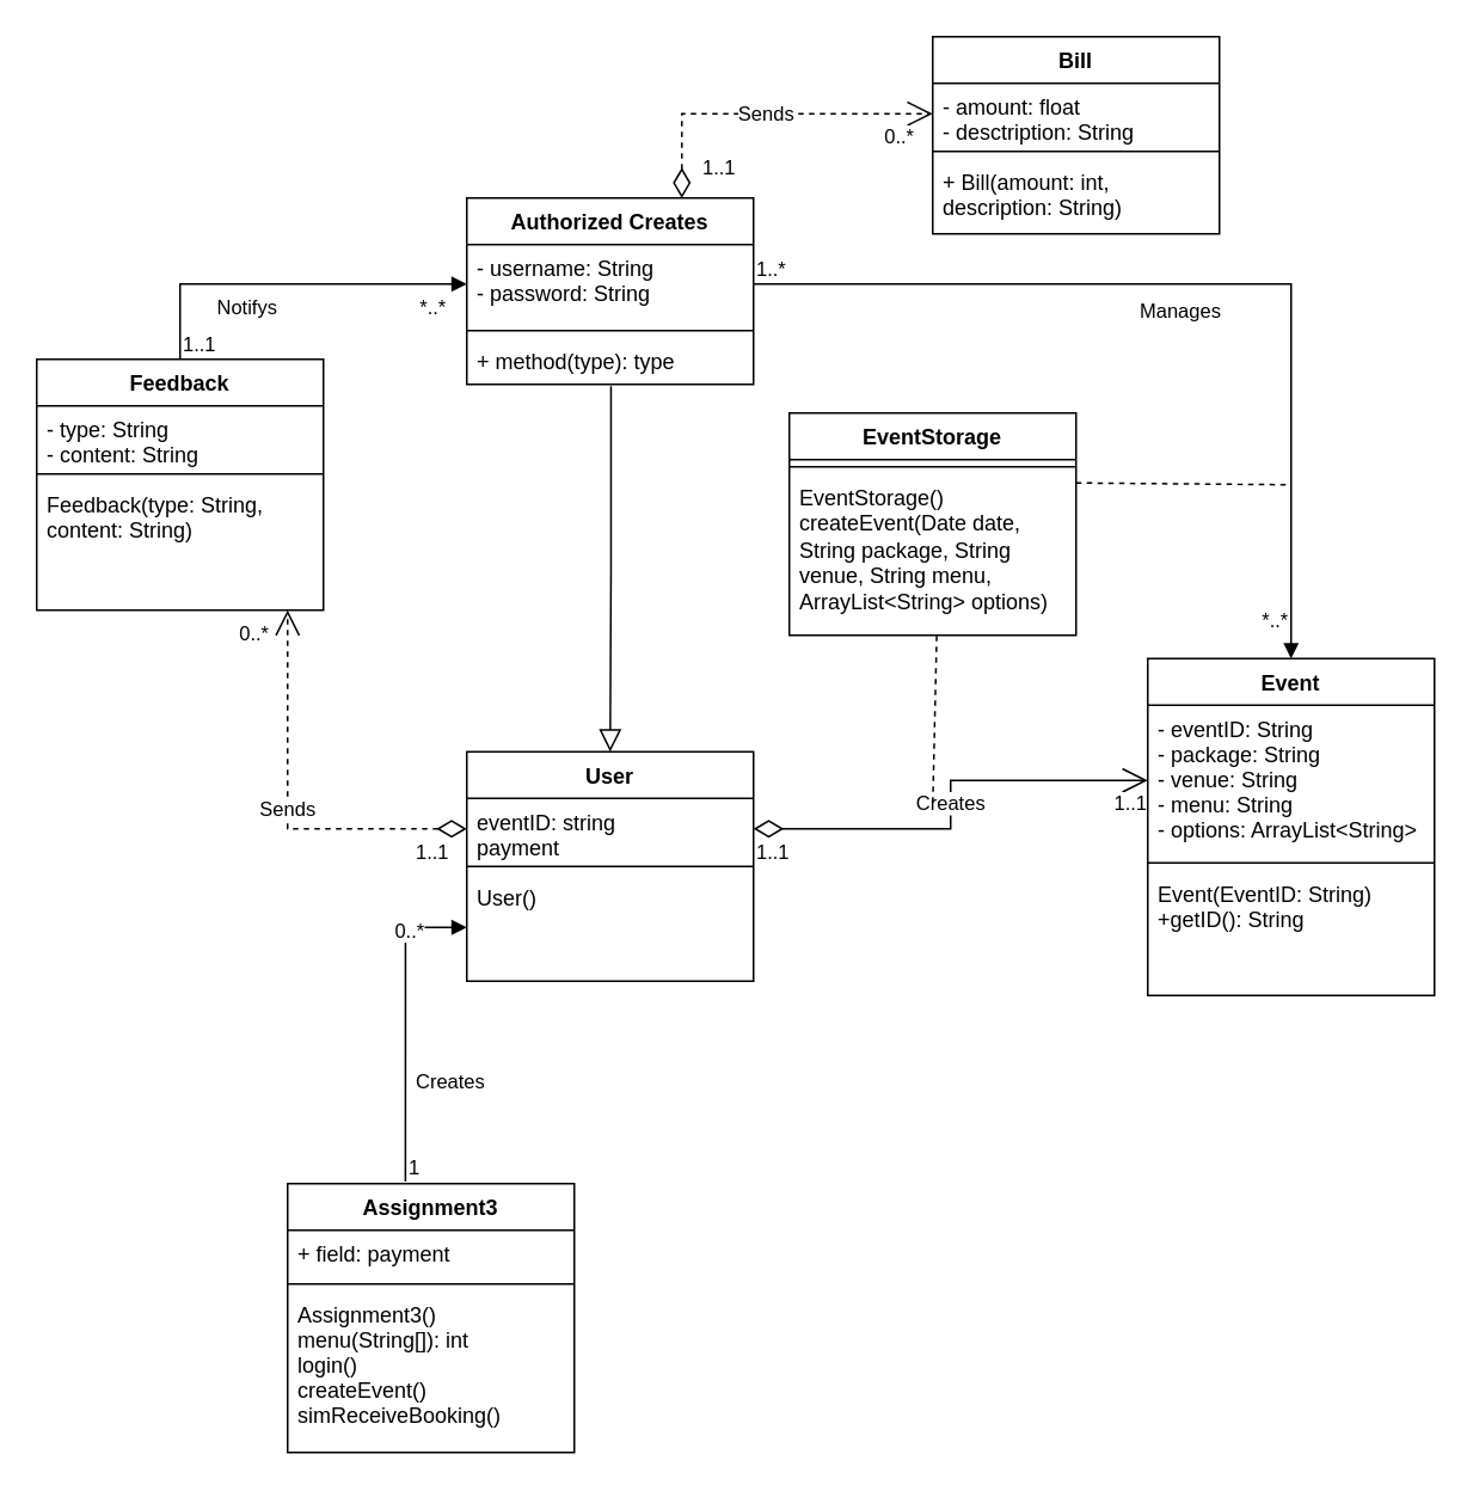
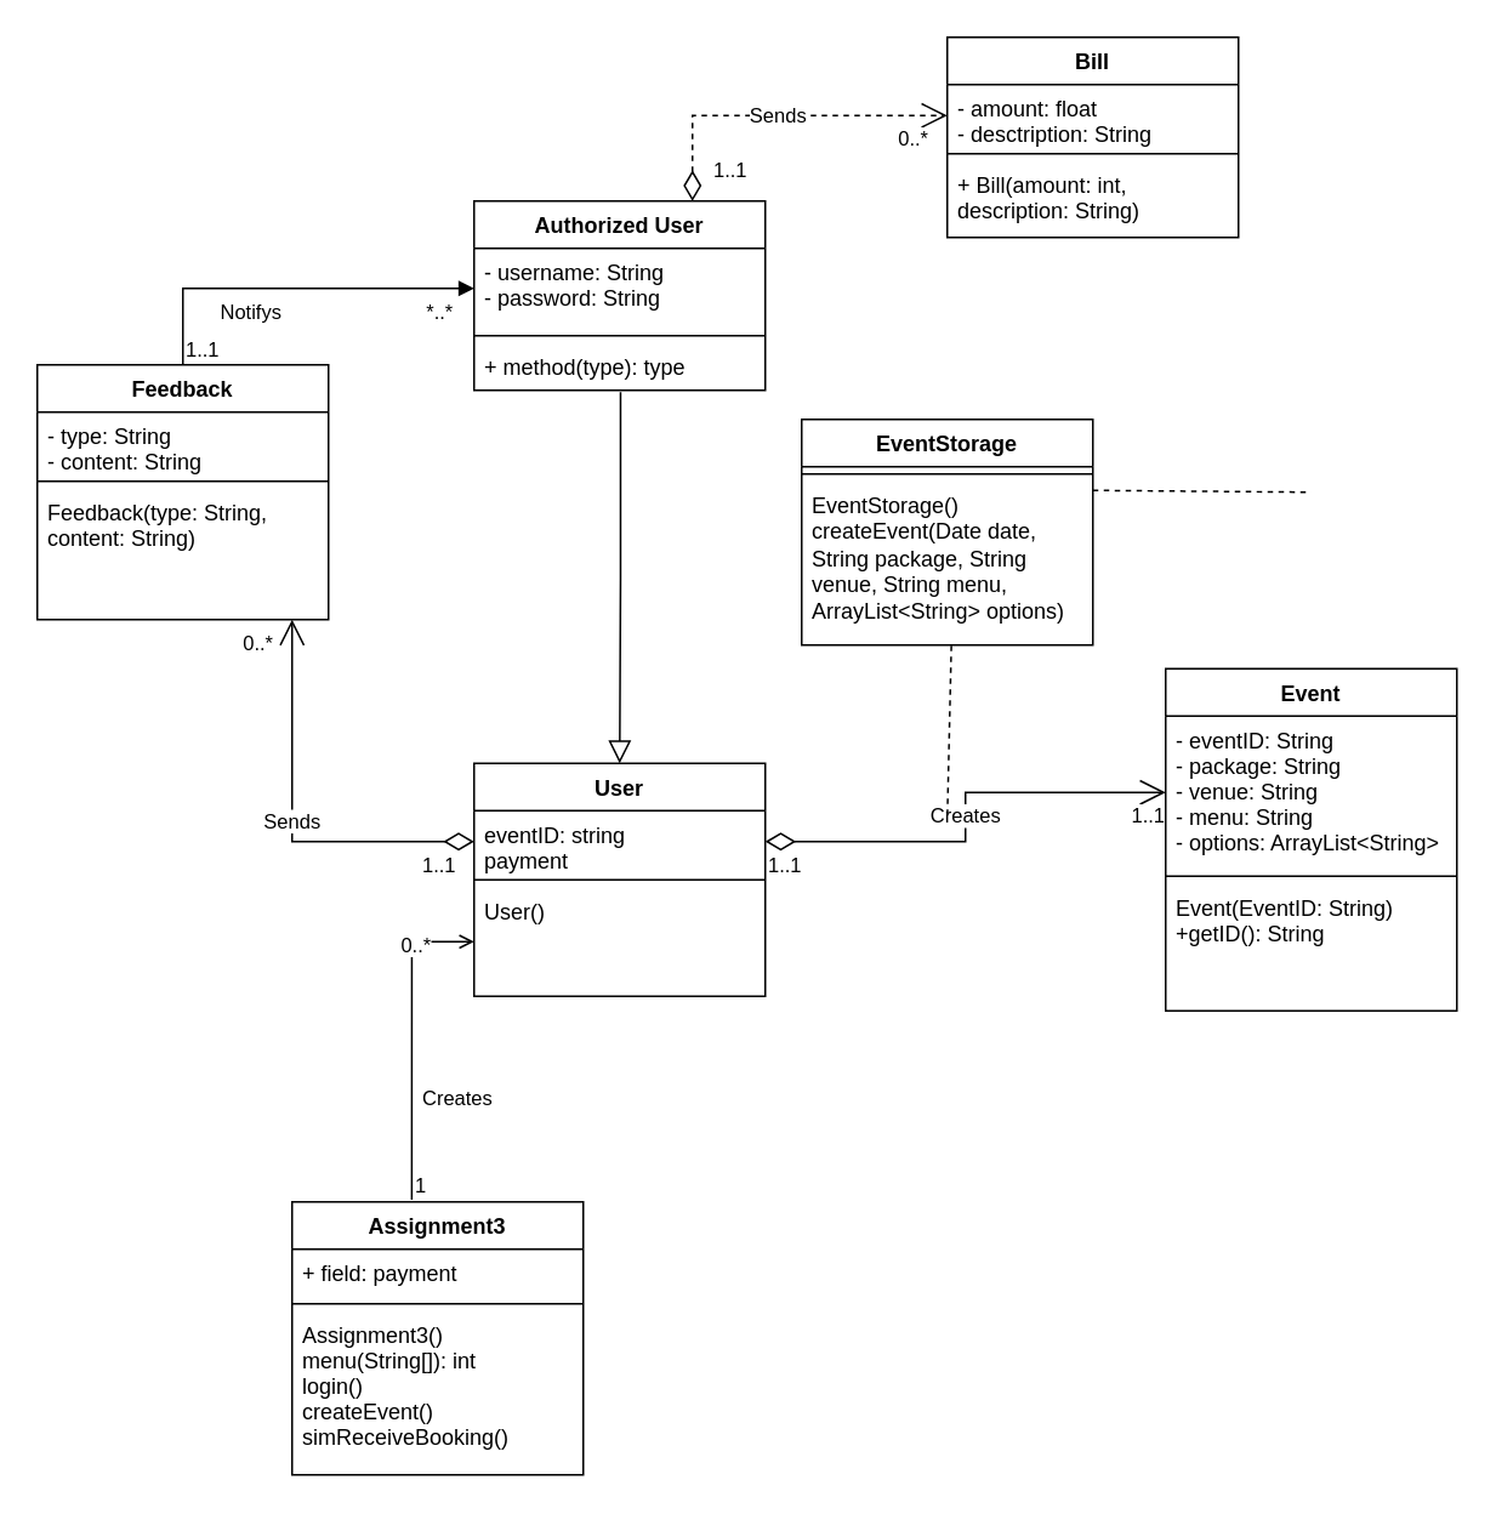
  <mxCell id="0" />
  <mxCell id="1" parent="0" />
  <mxCell id="2" value="User" style="swimlane;fontStyle=1;align=center;verticalAlign=top;childLayout=stackLayout;horizontal=1;startSize=26;horizontalStack=0;resizeParent=1;resizeParentMax=0;resizeLast=0;collapsible=1;marginBottom=0;" parent="1" vertex="1"><mxGeometry x="260" y="419" width="160" height="128" as="geometry" /></mxCell>
  <mxCell id="3" value="eventID: string&#10;payment" style="text;strokeColor=none;fillColor=none;align=left;verticalAlign=top;spacingLeft=4;spacingRight=4;overflow=hidden;rotatable=0;points=[[0,0.5],[1,0.5]];portConstraint=eastwest;" parent="2" vertex="1"><mxGeometry y="26" width="160" height="34" as="geometry" /></mxCell>
  <mxCell id="4" value="" style="line;strokeWidth=1;fillColor=none;align=left;verticalAlign=middle;spacingTop=-1;spacingLeft=3;spacingRight=3;rotatable=0;labelPosition=right;points=[];portConstraint=eastwest;strokeColor=inherit;" parent="2" vertex="1"><mxGeometry y="60" width="160" height="8" as="geometry" /></mxCell>
  <mxCell id="5" value="User()" style="text;strokeColor=none;fillColor=none;align=left;verticalAlign=top;spacingLeft=4;spacingRight=4;overflow=hidden;rotatable=0;points=[[0,0.5],[1,0.5]];portConstraint=eastwest;" parent="2" vertex="1"><mxGeometry y="68" width="160" height="60" as="geometry" /></mxCell>
- <mxCell id="6" value="Authorized Creates" style="swimlane;fontStyle=1;align=center;verticalAlign=top;childLayout=stackLayout;horizontal=1;startSize=26;horizontalStack=0;resizeParent=1;resizeParentMax=0;resizeLast=0;collapsible=1;marginBottom=0;" parent="1" vertex="1"><mxGeometry x="260" y="110" width="160" height="104" as="geometry" /></mxCell>
+ <mxCell id="6" value="Authorized User" style="swimlane;fontStyle=1;align=center;verticalAlign=top;childLayout=stackLayout;horizontal=1;startSize=26;horizontalStack=0;resizeParent=1;resizeParentMax=0;resizeLast=0;collapsible=1;marginBottom=0;" parent="1" vertex="1"><mxGeometry x="260" y="110" width="160" height="104" as="geometry" /></mxCell>
  <mxCell id="7" value="- username: String&#10;- password: String" style="text;strokeColor=none;fillColor=none;align=left;verticalAlign=top;spacingLeft=4;spacingRight=4;overflow=hidden;rotatable=0;points=[[0,0.5],[1,0.5]];portConstraint=eastwest;" parent="6" vertex="1"><mxGeometry y="26" width="160" height="44" as="geometry" /></mxCell>
  <mxCell id="8" value="" style="line;strokeWidth=1;fillColor=none;align=left;verticalAlign=middle;spacingTop=-1;spacingLeft=3;spacingRight=3;rotatable=0;labelPosition=right;points=[];portConstraint=eastwest;strokeColor=inherit;" parent="6" vertex="1"><mxGeometry y="70" width="160" height="8" as="geometry" /></mxCell>
  <mxCell id="9" value="+ method(type): type" style="text;strokeColor=none;fillColor=none;align=left;verticalAlign=top;spacingLeft=4;spacingRight=4;overflow=hidden;rotatable=0;points=[[0,0.5],[1,0.5]];portConstraint=eastwest;" parent="6" vertex="1"><mxGeometry y="78" width="160" height="26" as="geometry" /></mxCell>
  <mxCell id="10" value="Event" style="swimlane;fontStyle=1;align=center;verticalAlign=top;childLayout=stackLayout;horizontal=1;startSize=26;horizontalStack=0;resizeParent=1;resizeParentMax=0;resizeLast=0;collapsible=1;marginBottom=0;" parent="1" vertex="1"><mxGeometry x="640" y="367" width="160" height="188" as="geometry" /></mxCell>
  <mxCell id="11" value="- eventID: String&#10;- package: String&#10;- venue: String&#10;- menu: String&#10;- options: ArrayList&lt;String&gt;" style="text;strokeColor=none;fillColor=none;align=left;verticalAlign=top;spacingLeft=4;spacingRight=4;overflow=hidden;rotatable=0;points=[[0,0.5],[1,0.5]];portConstraint=eastwest;" parent="10" vertex="1"><mxGeometry y="26" width="160" height="84" as="geometry" /></mxCell>
  <mxCell id="12" value="" style="line;strokeWidth=1;fillColor=none;align=left;verticalAlign=middle;spacingTop=-1;spacingLeft=3;spacingRight=3;rotatable=0;labelPosition=right;points=[];portConstraint=eastwest;strokeColor=inherit;" parent="10" vertex="1"><mxGeometry y="110" width="160" height="8" as="geometry" /></mxCell>
  <mxCell id="13" value="Event(EventID: String)&#10;+getID(): String" style="text;strokeColor=none;fillColor=none;align=left;verticalAlign=top;spacingLeft=4;spacingRight=4;overflow=hidden;rotatable=0;points=[[0,0.5],[1,0.5]];portConstraint=eastwest;" parent="10" vertex="1"><mxGeometry y="118" width="160" height="70" as="geometry" /></mxCell>
  <mxCell id="14" value="Creates" style="endArrow=open;html=1;endSize=12;startArrow=diamondThin;startSize=14;startFill=0;edgeStyle=orthogonalEdgeStyle;rounded=0;exitX=1;exitY=0.5;exitDx=0;exitDy=0;entryX=0;entryY=0.5;entryDx=0;entryDy=0;" parent="1" source="3" target="11" edge="1"><mxGeometry relative="1" as="geometry"><mxPoint x="450" y="490" as="sourcePoint" /><mxPoint x="610" y="490" as="targetPoint" /></mxGeometry></mxCell>
  <mxCell id="15" value="1..1" style="edgeLabel;resizable=0;html=1;align=left;verticalAlign=top;" parent="14" connectable="0" vertex="1"><mxGeometry x="-1" relative="1" as="geometry" /></mxCell>
  <mxCell id="16" value="1..1" style="edgeLabel;resizable=0;html=1;align=right;verticalAlign=top;" parent="14" connectable="0" vertex="1"><mxGeometry x="1" relative="1" as="geometry" /></mxCell>
  <mxCell id="17" value="" style="endArrow=block;endSize=10;endFill=0;shadow=0;strokeWidth=1;rounded=0;edgeStyle=elbowEdgeStyle;elbow=vertical;entryX=0.5;entryY=0;entryDx=0;entryDy=0;exitX=0.503;exitY=1.038;exitDx=0;exitDy=0;exitPerimeter=0;" parent="1" source="9" target="2" edge="1"><mxGeometry width="160" relative="1" as="geometry"><mxPoint x="340" y="250" as="sourcePoint" /><mxPoint x="440" y="200" as="targetPoint" /></mxGeometry></mxCell>
- <mxCell id="18" value="Manages" style="endArrow=block;endFill=1;html=1;edgeStyle=orthogonalEdgeStyle;align=left;verticalAlign=top;rounded=0;exitX=1;exitY=0.5;exitDx=0;exitDy=0;entryX=0.5;entryY=0;entryDx=0;entryDy=0;" parent="1" source="7" target="10" edge="1"><mxGeometry x="-0.159" y="-2" relative="1" as="geometry"><mxPoint x="520" y="250" as="sourcePoint" /><mxPoint x="680" y="250" as="targetPoint" /><mxPoint as="offset" /></mxGeometry></mxCell>
- <mxCell id="19" value="1..*" style="edgeLabel;resizable=0;html=1;align=left;verticalAlign=bottom;" parent="18" connectable="0" vertex="1"><mxGeometry x="-1" relative="1" as="geometry" /></mxCell>
- <mxCell id="20" value="*..*" style="edgeLabel;html=1;align=center;verticalAlign=middle;resizable=0;points=[];" parent="18" vertex="1" connectable="0"><mxGeometry x="0.952" relative="1" as="geometry"><mxPoint x="-10" y="-10" as="offset" /></mxGeometry></mxCell>
  <mxCell id="21" value="Feedback" style="swimlane;fontStyle=1;align=center;verticalAlign=top;childLayout=stackLayout;horizontal=1;startSize=26;horizontalStack=0;resizeParent=1;resizeParentMax=0;resizeLast=0;collapsible=1;marginBottom=0;" parent="1" vertex="1"><mxGeometry x="20" y="200" width="160" height="140" as="geometry" /></mxCell>
  <mxCell id="22" value="- type: String&#10;- content: String" style="text;strokeColor=none;fillColor=none;align=left;verticalAlign=top;spacingLeft=4;spacingRight=4;overflow=hidden;rotatable=0;points=[[0,0.5],[1,0.5]];portConstraint=eastwest;" parent="21" vertex="1"><mxGeometry y="26" width="160" height="34" as="geometry" /></mxCell>
  <mxCell id="23" value="" style="line;strokeWidth=1;fillColor=none;align=left;verticalAlign=middle;spacingTop=-1;spacingLeft=3;spacingRight=3;rotatable=0;labelPosition=right;points=[];portConstraint=eastwest;strokeColor=inherit;" parent="21" vertex="1"><mxGeometry y="60" width="160" height="8" as="geometry" /></mxCell>
  <mxCell id="24" value="Feedback(type: String, content: String)" style="text;strokeColor=none;fillColor=none;align=left;verticalAlign=top;spacingLeft=4;spacingRight=4;overflow=hidden;rotatable=0;points=[[0,0.5],[1,0.5]];portConstraint=eastwest;whiteSpace=wrap;" parent="21" vertex="1"><mxGeometry y="68" width="160" height="72" as="geometry" /></mxCell>
- <mxCell id="25" value="Sends" style="endArrow=open;html=1;endSize=12;startArrow=diamondThin;startSize=14;startFill=0;edgeStyle=orthogonalEdgeStyle;rounded=0;exitX=0;exitY=0.5;exitDx=0;exitDy=0;entryX=0.875;entryY=1;entryDx=0;entryDy=0;entryPerimeter=0;dashed=1;" parent="1" source="3" target="24" edge="1"><mxGeometry relative="1" as="geometry"><mxPoint x="60" y="400" as="sourcePoint" /><mxPoint x="90" y="360" as="targetPoint" /></mxGeometry></mxCell>
+ <mxCell id="25" value="Sends" style="endArrow=open;html=1;endSize=12;startArrow=diamondThin;startSize=14;startFill=0;edgeStyle=orthogonalEdgeStyle;rounded=0;exitX=0;exitY=0.5;exitDx=0;exitDy=0;entryX=0.875;entryY=1;entryDx=0;entryDy=0;entryPerimeter=0;" parent="1" source="3" target="24" edge="1"><mxGeometry relative="1" as="geometry"><mxPoint x="60" y="400" as="sourcePoint" /><mxPoint x="90" y="360" as="targetPoint" /></mxGeometry></mxCell>
  <mxCell id="26" value="1..1" style="edgeLabel;resizable=0;html=1;align=left;verticalAlign=top;" parent="25" connectable="0" vertex="1"><mxGeometry x="-1" relative="1" as="geometry"><mxPoint x="-30" as="offset" /></mxGeometry></mxCell>
  <mxCell id="27" value="0..*" style="edgeLabel;resizable=0;html=1;align=right;verticalAlign=top;" parent="25" connectable="0" vertex="1"><mxGeometry x="1" relative="1" as="geometry"><mxPoint x="-10" as="offset" /></mxGeometry></mxCell>
  <mxCell id="28" value="Notifys" style="endArrow=block;endFill=1;html=1;edgeStyle=orthogonalEdgeStyle;align=left;verticalAlign=top;rounded=0;exitX=0.5;exitY=0;exitDx=0;exitDy=0;entryX=0;entryY=0.5;entryDx=0;entryDy=0;" parent="1" source="21" target="7" edge="1"><mxGeometry x="-0.397" relative="1" as="geometry"><mxPoint y="170" as="sourcePoint" x="70" /><mxPoint x="230" y="170" as="targetPoint" /><mxPoint as="offset" /></mxGeometry></mxCell>
  <mxCell id="29" value="1..1" style="edgeLabel;resizable=0;html=1;align=left;verticalAlign=bottom;" parent="28" connectable="0" vertex="1"><mxGeometry x="-1" relative="1" as="geometry" /></mxCell>
  <mxCell id="30" value="*..*" style="edgeLabel;html=1;align=center;verticalAlign=middle;resizable=0;points=[];" parent="28" vertex="1" connectable="0"><mxGeometry x="0.924" y="2" relative="1" as="geometry"><mxPoint x="-12" y="14" as="offset" /></mxGeometry></mxCell>
  <mxCell id="31" value="Bill" style="swimlane;fontStyle=1;align=center;verticalAlign=top;childLayout=stackLayout;horizontal=1;startSize=26;horizontalStack=0;resizeParent=1;resizeParentMax=0;resizeLast=0;collapsible=1;marginBottom=0;" parent="1" vertex="1"><mxGeometry x="520" width="160" height="110" as="geometry" y="20" /></mxCell>
  <mxCell id="32" value="- amount: float&#10;- desctription: String" style="text;strokeColor=none;fillColor=none;align=left;verticalAlign=top;spacingLeft=4;spacingRight=4;overflow=hidden;rotatable=0;points=[[0,0.5],[1,0.5]];portConstraint=eastwest;" parent="31" vertex="1"><mxGeometry y="26" width="160" height="34" as="geometry" /></mxCell>
  <mxCell id="33" value="" style="line;strokeWidth=1;fillColor=none;align=left;verticalAlign=middle;spacingTop=-1;spacingLeft=3;spacingRight=3;rotatable=0;labelPosition=right;points=[];portConstraint=eastwest;strokeColor=inherit;" parent="31" vertex="1"><mxGeometry y="60" width="160" height="8" as="geometry" /></mxCell>
  <mxCell id="34" value="+ Bill(amount: int, description: String)" style="text;strokeColor=none;fillColor=none;align=left;verticalAlign=top;spacingLeft=4;spacingRight=4;overflow=hidden;rotatable=0;points=[[0,0.5],[1,0.5]];portConstraint=eastwest;whiteSpace=wrap;" parent="31" vertex="1"><mxGeometry y="68" width="160" height="42" as="geometry" /></mxCell>
  <mxCell id="35" value="Sends" style="endArrow=open;html=1;endSize=12;startArrow=diamondThin;startSize=14;startFill=0;edgeStyle=orthogonalEdgeStyle;rounded=0;exitX=0.75;exitY=0;exitDx=0;exitDy=0;entryX=0;entryY=0.5;entryDx=0;entryDy=0;dashed=1;" parent="1" source="6" target="32" edge="1"><mxGeometry relative="1" as="geometry"><mxPoint x="330" y="40" as="sourcePoint" /><mxPoint x="490" y="40" as="targetPoint" /></mxGeometry></mxCell>
  <mxCell id="36" value="1..1" style="edgeLabel;resizable=0;html=1;align=left;verticalAlign=top;" parent="35" connectable="0" vertex="1"><mxGeometry x="-1" relative="1" as="geometry"><mxPoint x="10" y="-30" as="offset" /></mxGeometry></mxCell>
  <mxCell id="37" value="0..*" style="edgeLabel;resizable=0;html=1;align=right;verticalAlign=top;" parent="35" connectable="0" vertex="1"><mxGeometry x="1" relative="1" as="geometry"><mxPoint x="-10" as="offset" /></mxGeometry></mxCell>
  <mxCell id="38" value="EventStorage" style="swimlane;fontStyle=1;align=center;verticalAlign=top;childLayout=stackLayout;horizontal=1;startSize=26;horizontalStack=0;resizeParent=1;resizeParentMax=0;resizeLast=0;collapsible=1;marginBottom=0;whiteSpace=wrap;" vertex="1" parent="1"><mxGeometry x="440" y="230" width="160" height="124" as="geometry" /></mxCell>
  <mxCell id="39" value="" style="line;strokeWidth=1;fillColor=none;align=left;verticalAlign=middle;spacingTop=-1;spacingLeft=3;spacingRight=3;rotatable=0;labelPosition=right;points=[];portConstraint=eastwest;strokeColor=inherit;" vertex="1" parent="38"><mxGeometry y="26" width="160" height="8" as="geometry" /></mxCell>
  <mxCell id="40" value="EventStorage()&#10;createEvent(Date date, String package, String venue, String menu, ArrayList&lt;String&gt; options)" style="text;strokeColor=none;fillColor=none;align=left;verticalAlign=top;spacingLeft=4;spacingRight=4;overflow=hidden;rotatable=0;points=[[0,0.5],[1,0.5]];portConstraint=eastwest;whiteSpace=wrap;" vertex="1" parent="38"><mxGeometry y="34" width="160" height="90" as="geometry" /></mxCell>
  <mxCell id="41" value="" style="endArrow=none;dashed=1;html=1;rounded=0;exitX=0.514;exitY=1.004;exitDx=0;exitDy=0;exitPerimeter=0;" edge="1" parent="1" source="40"><mxGeometry width="50" height="50" relative="1" as="geometry"><mxPoint x="540" y="450" as="sourcePoint" /><mxPoint x="520" y="450" as="targetPoint" /></mxGeometry></mxCell>
  <mxCell id="42" value="" style="endArrow=none;dashed=1;html=1;rounded=0;exitX=1;exitY=0.5;exitDx=0;exitDy=0;" edge="1" parent="1"><mxGeometry width="50" height="50" relative="1" as="geometry"><mxPoint x="600" y="269" as="sourcePoint" /><mxPoint x="720" y="270" as="targetPoint" /></mxGeometry></mxCell>
  <mxCell id="43" value="Assignment3" style="swimlane;fontStyle=1;align=center;verticalAlign=top;childLayout=stackLayout;horizontal=1;startSize=26;horizontalStack=0;resizeParent=1;resizeParentMax=0;resizeLast=0;collapsible=1;marginBottom=0;" vertex="1" parent="1"><mxGeometry x="160" y="660" width="160" height="150" as="geometry" /></mxCell>
  <mxCell id="44" value="+ field: payment" style="text;strokeColor=none;fillColor=none;align=left;verticalAlign=top;spacingLeft=4;spacingRight=4;overflow=hidden;rotatable=0;points=[[0,0.5],[1,0.5]];portConstraint=eastwest;" vertex="1" parent="43"><mxGeometry y="26" width="160" height="26" as="geometry" /></mxCell>
  <mxCell id="45" value="" style="line;strokeWidth=1;fillColor=none;align=left;verticalAlign=middle;spacingTop=-1;spacingLeft=3;spacingRight=3;rotatable=0;labelPosition=right;points=[];portConstraint=eastwest;strokeColor=inherit;" vertex="1" parent="43"><mxGeometry y="52" width="160" height="8" as="geometry" /></mxCell>
  <mxCell id="46" value="Assignment3()&#10;menu(String[]): int&#10;login()&#10;createEvent()&#10;simReceiveBooking()" style="text;strokeColor=none;fillColor=none;align=left;verticalAlign=top;spacingLeft=4;spacingRight=4;overflow=hidden;rotatable=0;points=[[0,0.5],[1,0.5]];portConstraint=eastwest;" vertex="1" parent="43"><mxGeometry y="60" width="160" height="90" as="geometry" /></mxCell>
- <mxCell id="47" value="Creates" style="endArrow=block;endFill=1;html=1;edgeStyle=orthogonalEdgeStyle;align=left;verticalAlign=top;rounded=0;exitX=0.411;exitY=-0.008;exitDx=0;exitDy=0;exitPerimeter=0;entryX=0;entryY=0.5;entryDx=0;entryDy=0;" edge="1" parent="1" source="43" target="5"><mxGeometry x="-0.215" y="-4" relative="1" as="geometry"><mxPoint x="240" y="580" as="sourcePoint" /><mxPoint x="400" y="580" as="targetPoint" /><mxPoint as="offset" /></mxGeometry></mxCell>
+ <mxCell id="47" value="Creates" style="endArrow=open;endFill=1;html=1;edgeStyle=orthogonalEdgeStyle;align=left;verticalAlign=top;rounded=0;exitX=0.411;exitY=-0.008;exitDx=0;exitDy=0;exitPerimeter=0;entryX=0;entryY=0.5;entryDx=0;entryDy=0;" edge="1" parent="1" source="43" target="5"><mxGeometry x="-0.215" y="-4" relative="1" as="geometry"><mxPoint x="240" y="580" as="sourcePoint" /><mxPoint x="400" y="580" as="targetPoint" /><mxPoint as="offset" /></mxGeometry></mxCell>
  <mxCell id="48" value="1" style="edgeLabel;resizable=0;html=1;align=left;verticalAlign=bottom;" connectable="0" vertex="1" parent="47"><mxGeometry x="-1" relative="1" as="geometry" /></mxCell>
  <mxCell id="49" value="0..*" style="edgeLabel;html=1;align=center;verticalAlign=middle;resizable=0;points=[];" vertex="1" connectable="0" parent="47"><mxGeometry x="0.801" y="-1" relative="1" as="geometry"><mxPoint x="-14" as="offset" /></mxGeometry></mxCell>
